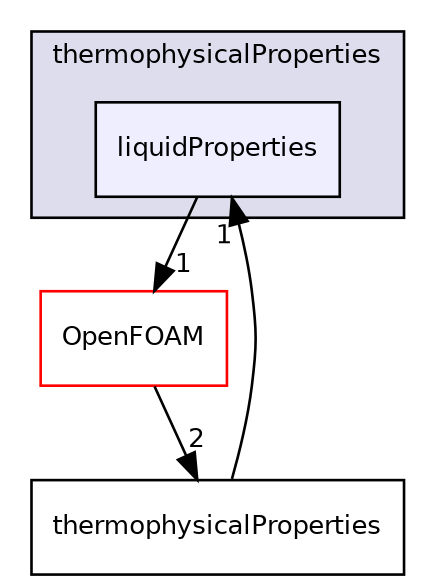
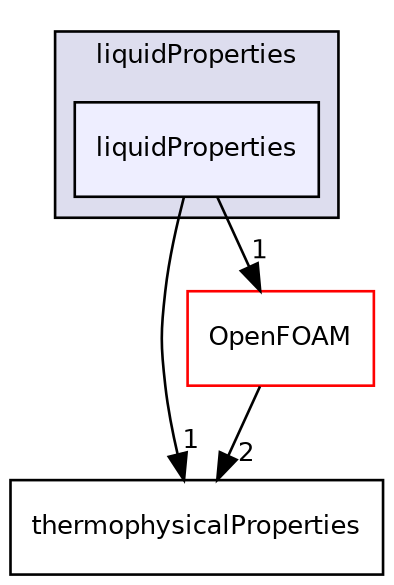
  digraph {
    compound=true
    node [fontname=Helvetica fontsize=10 shape=box]
    edge [headlabel=1 labeldistance=1.5 labelfontname=Helvetica labelfontsize=10]
    n1 [fillcolor="#eeeeff" label=liquidProperties pencolor=black style=filled]
    n2 [label=thermophysicalProperties]
    n3 [color=red label=OpenFOAM]
    subgraph cluster_1 {
      bgcolor="#ddddee"
      fontname=Helvetica
      fontsize=10
-     label=thermophysicalProperties
+     label=liquidProperties
      pencolor=black
      n1
    }
-   n2 -> n1
+   n1 -> n2
    n1 -> n3
    n3 -> n2 [headlabel=2]
  }
